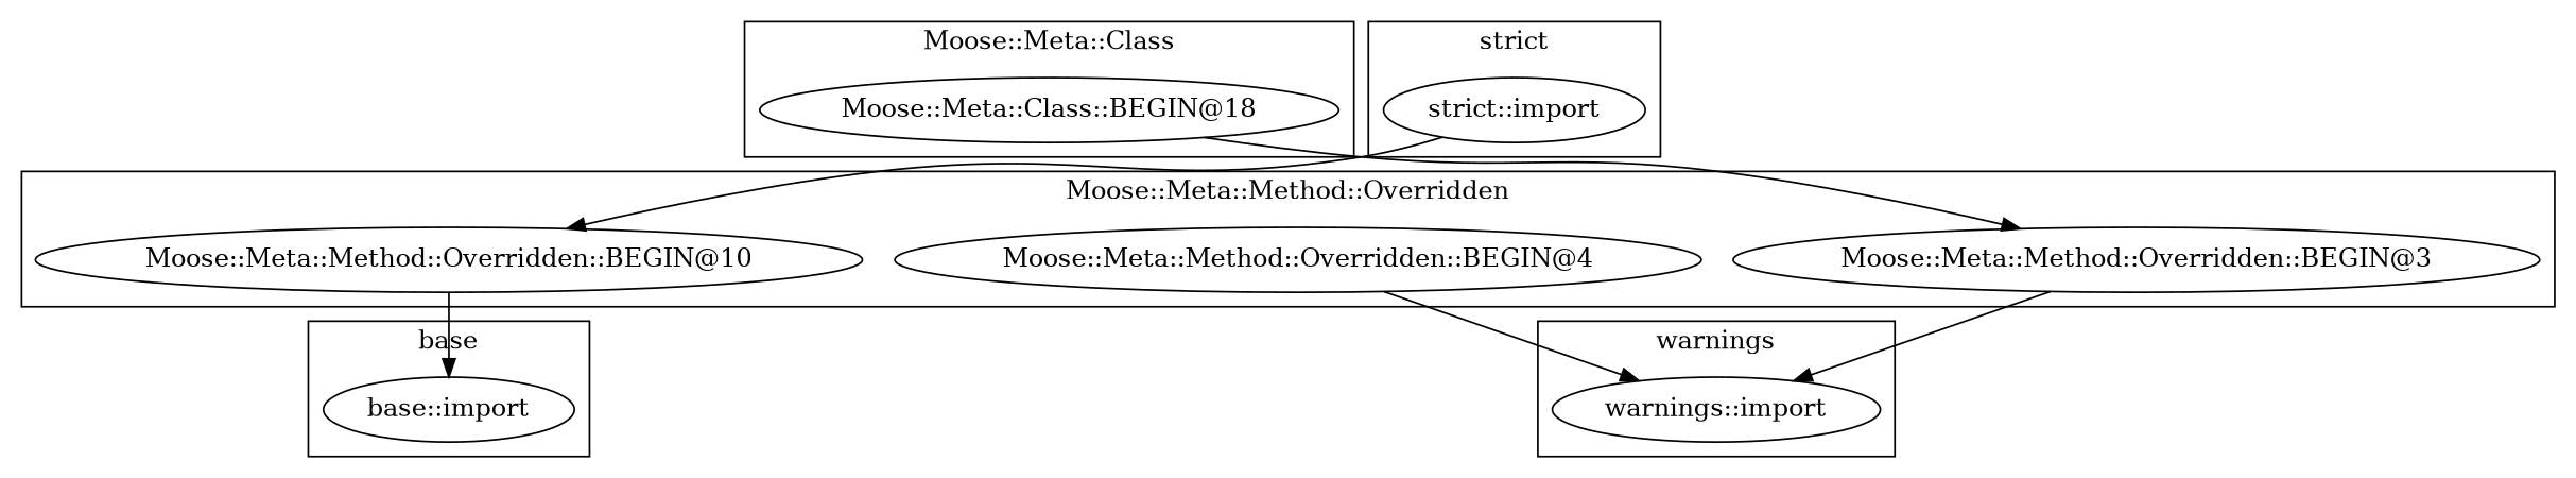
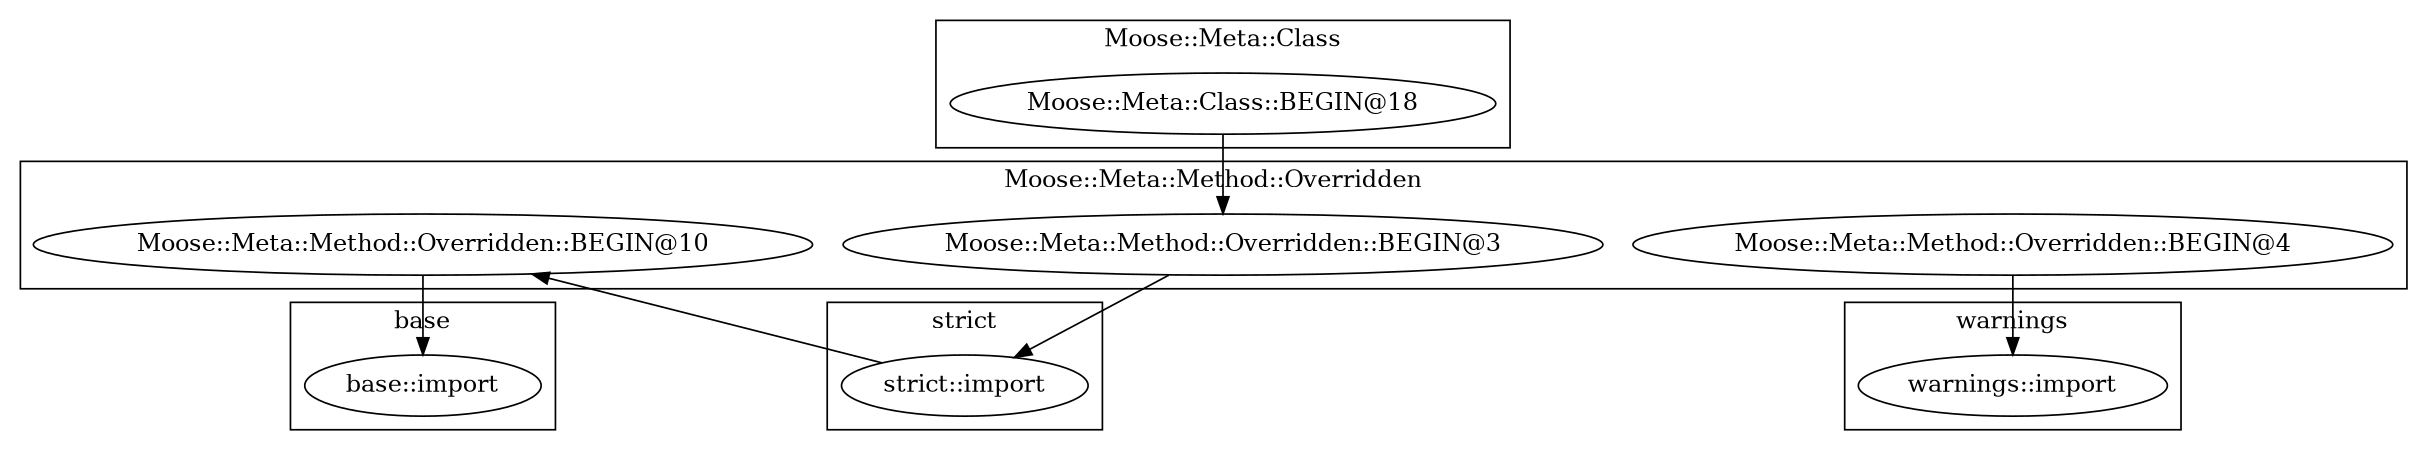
  digraph {
    "warnings::import"
    "Moose::Meta::Method::Overridden::BEGIN@10"
    "Moose::Meta::Method::Overridden::BEGIN@3"
    "Moose::Meta::Method::Overridden::BEGIN@4"
    "Moose::Meta::Class::BEGIN@18"
    "base::import"
    "strict::import"
    subgraph cluster_1 {
      label=warnings
      "warnings::import"
    }
    subgraph cluster_2 {
      label="Moose::Meta::Method::Overridden"
      "Moose::Meta::Method::Overridden::BEGIN@10"
      "Moose::Meta::Method::Overridden::BEGIN@3"
      "Moose::Meta::Method::Overridden::BEGIN@4"
    }
    subgraph cluster_3 {
      label="Moose::Meta::Class"
      "Moose::Meta::Class::BEGIN@18"
    }
    subgraph cluster_4 {
      label=base
      "base::import"
    }
    subgraph cluster_5 {
      label="strict"
      "strict::import"
    }
    "Moose::Meta::Method::Overridden::BEGIN@10" -> "base::import"
-   "Moose::Meta::Method::Overridden::BEGIN@3" -> "warnings::import"
+   "Moose::Meta::Method::Overridden::BEGIN@3" -> "strict::import"
    "Moose::Meta::Method::Overridden::BEGIN@4" -> "warnings::import"
    "Moose::Meta::Class::BEGIN@18" -> "Moose::Meta::Method::Overridden::BEGIN@3"
    "strict::import" -> "Moose::Meta::Method::Overridden::BEGIN@10"
  }
